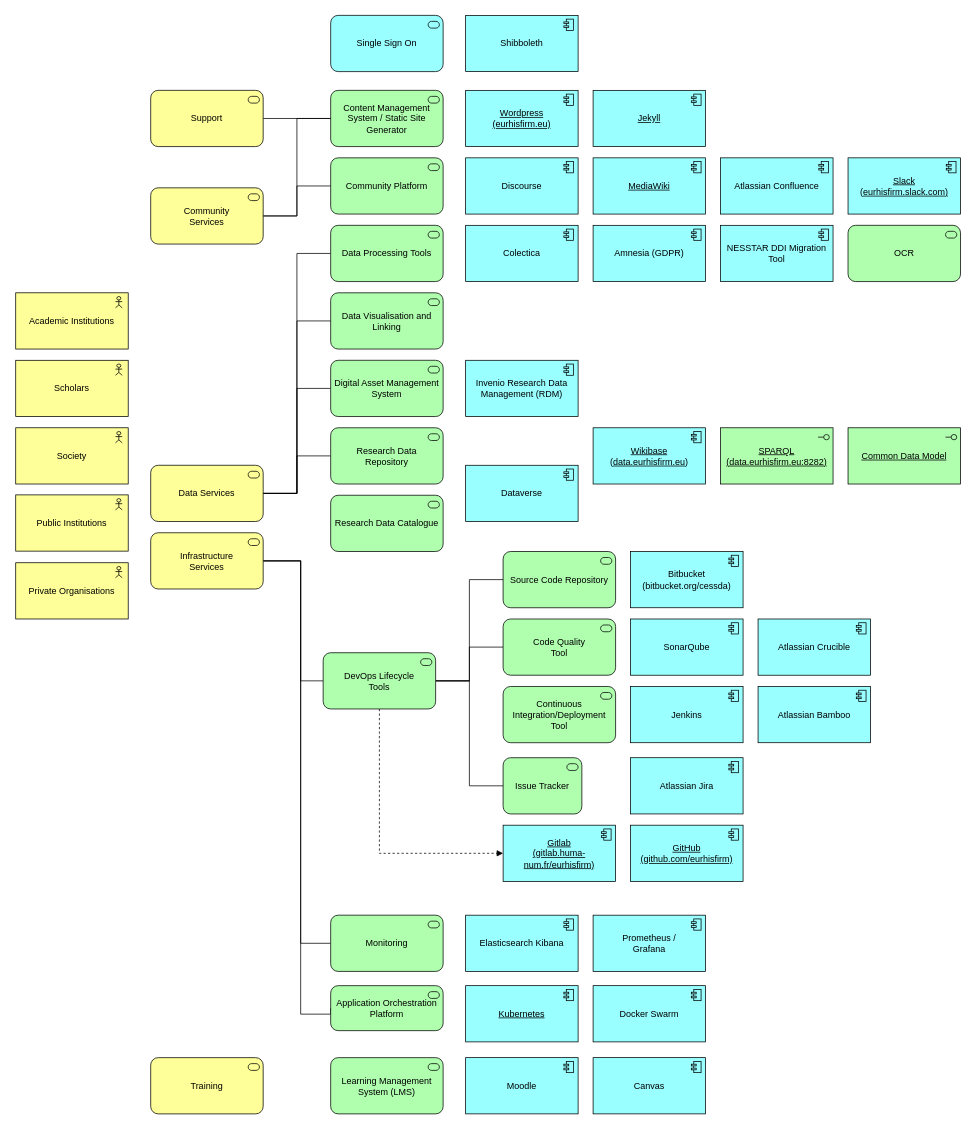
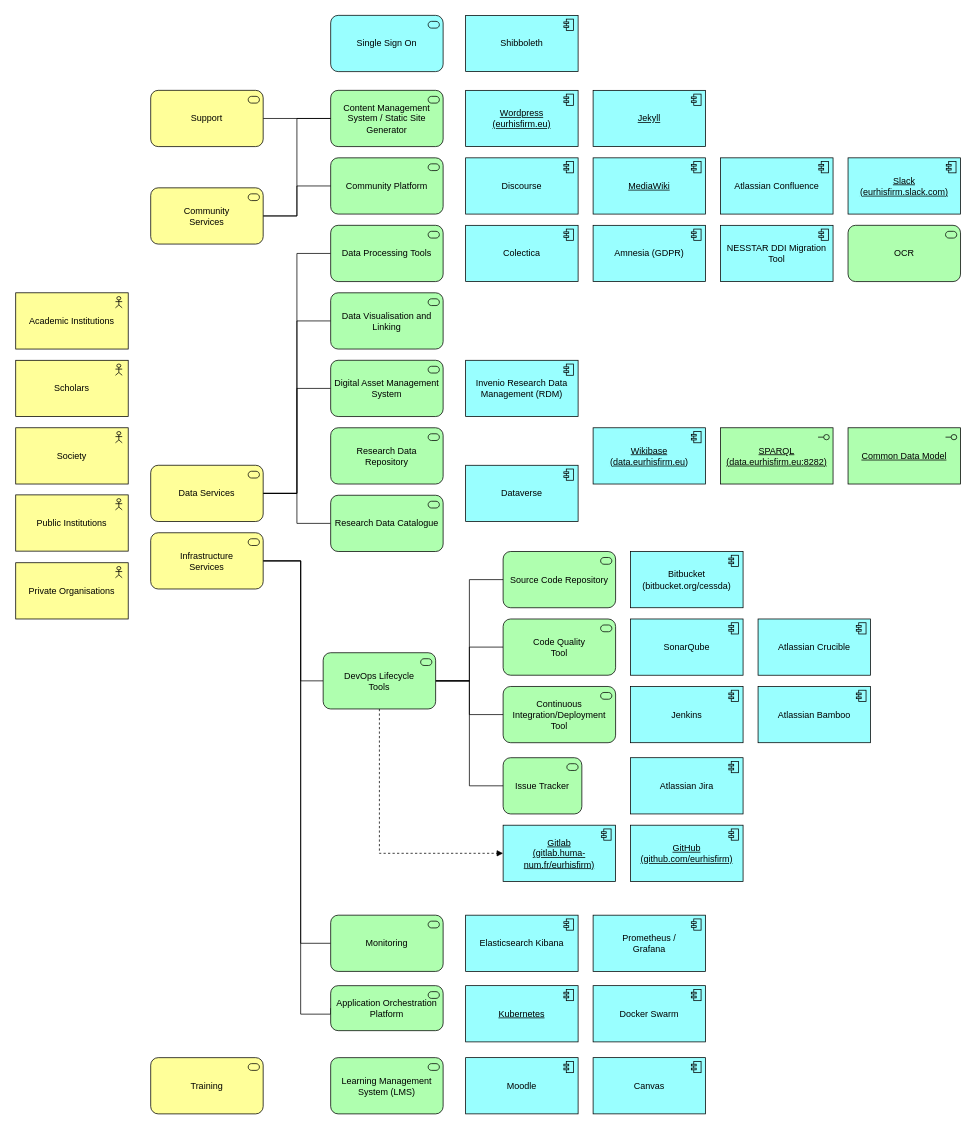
  <mxCell id="0" />
  <mxCell id="1" parent="0" />
  <mxCell id="2" value="Academic Institutions" style="html=1;outlineConnect=0;whiteSpace=wrap;fillColor=#ffff99;shape=mxgraph.archimate3.application;appType=actor;archiType=square;" parent="1" vertex="1"><mxGeometry x="20" y="390" width="150" height="75" as="geometry" /></mxCell>
  <mxCell id="3" value="Scholars" style="html=1;outlineConnect=0;whiteSpace=wrap;fillColor=#ffff99;shape=mxgraph.archimate3.application;appType=actor;archiType=square;" parent="1" vertex="1"><mxGeometry x="20" y="480" width="150" height="75" as="geometry" /></mxCell>
  <mxCell id="4" value="Society" style="html=1;outlineConnect=0;whiteSpace=wrap;fillColor=#ffff99;shape=mxgraph.archimate3.application;appType=actor;archiType=square;" parent="1" vertex="1"><mxGeometry x="20" y="570" width="150" height="75" as="geometry" /></mxCell>
  <mxCell id="5" value="Public Institutions" style="html=1;outlineConnect=0;whiteSpace=wrap;fillColor=#ffff99;shape=mxgraph.archimate3.application;appType=actor;archiType=square;" parent="1" vertex="1"><mxGeometry x="20" y="659.5" width="150" height="75" as="geometry" /></mxCell>
  <mxCell id="6" value="Private Organisations" style="html=1;outlineConnect=0;whiteSpace=wrap;fillColor=#ffff99;shape=mxgraph.archimate3.application;appType=actor;archiType=square;" parent="1" vertex="1"><mxGeometry x="20" y="750" width="150" height="75" as="geometry" /></mxCell>
  <mxCell id="7" value="Training" style="html=1;outlineConnect=0;whiteSpace=wrap;fillColor=#ffff99;shape=mxgraph.archimate3.application;appType=serv;archiType=rounded;" parent="1" vertex="1"><mxGeometry x="200" y="1410" width="150" height="75" as="geometry" /></mxCell>
  <mxCell id="8" style="edgeStyle=orthogonalEdgeStyle;rounded=0;orthogonalLoop=1;jettySize=auto;html=1;exitX=1;exitY=0.5;exitDx=0;exitDy=0;exitPerimeter=0;entryX=0;entryY=0.5;entryDx=0;entryDy=0;entryPerimeter=0;endArrow=none;endFill=0;" parent="1" source="9" target="16" edge="1"><mxGeometry relative="1" as="geometry" /></mxCell>
  <mxCell id="9" value="Support" style="html=1;outlineConnect=0;whiteSpace=wrap;fillColor=#ffff99;shape=mxgraph.archimate3.application;appType=serv;archiType=rounded;" parent="1" vertex="1"><mxGeometry x="200" y="120" width="150" height="75" as="geometry" /></mxCell>
- <mxCell id="10" style="edgeStyle=orthogonalEdgeStyle;rounded=0;orthogonalLoop=1;jettySize=auto;html=1;exitX=1;exitY=0.5;exitDx=0;exitDy=0;exitPerimeter=0;entryX=0;entryY=0.5;entryDx=0;entryDy=0;entryPerimeter=0;endArrow=none;endFill=0;" parent="1" source="15" target="25" edge="1"><mxGeometry relative="1" as="geometry" /></mxCell>
+ <mxCell id="11" style="edgeStyle=orthogonalEdgeStyle;rounded=0;orthogonalLoop=1;jettySize=auto;html=1;exitX=1;exitY=0.5;exitDx=0;exitDy=0;exitPerimeter=0;entryX=0;entryY=0.5;entryDx=0;entryDy=0;entryPerimeter=0;endArrow=none;endFill=0;" parent="1" source="15" target="27" edge="1"><mxGeometry relative="1" as="geometry" /></mxCell>
  <mxCell id="12" style="edgeStyle=orthogonalEdgeStyle;rounded=0;orthogonalLoop=1;jettySize=auto;html=1;exitX=1;exitY=0.5;exitDx=0;exitDy=0;exitPerimeter=0;entryX=0;entryY=0.5;entryDx=0;entryDy=0;entryPerimeter=0;endArrow=none;endFill=0;" parent="1" source="15" target="26" edge="1"><mxGeometry relative="1" as="geometry" /></mxCell>
  <mxCell id="13" style="edgeStyle=orthogonalEdgeStyle;rounded=0;orthogonalLoop=1;jettySize=auto;html=1;exitX=1;exitY=0.5;exitDx=0;exitDy=0;exitPerimeter=0;entryX=0;entryY=0.5;entryDx=0;entryDy=0;entryPerimeter=0;endArrow=none;endFill=0;" parent="1" source="15" target="30" edge="1"><mxGeometry relative="1" as="geometry" /></mxCell>
  <mxCell id="14" style="edgeStyle=orthogonalEdgeStyle;rounded=0;orthogonalLoop=1;jettySize=auto;html=1;exitX=1;exitY=0.5;exitDx=0;exitDy=0;exitPerimeter=0;entryX=0;entryY=0.5;entryDx=0;entryDy=0;entryPerimeter=0;endArrow=none;endFill=0;" parent="1" source="15" target="31" edge="1"><mxGeometry relative="1" as="geometry" /></mxCell>
  <mxCell id="15" value="Data Services" style="html=1;outlineConnect=0;whiteSpace=wrap;fillColor=#ffff99;shape=mxgraph.archimate3.application;appType=serv;archiType=rounded;" parent="1" vertex="1"><mxGeometry x="200" y="620" width="150" height="75" as="geometry" /></mxCell>
  <mxCell id="16" value="Content Management System / Static Site Generator" style="html=1;outlineConnect=0;whiteSpace=wrap;fillColor=#AFFFAF;shape=mxgraph.archimate3.application;appType=serv;archiType=rounded" parent="1" vertex="1"><mxGeometry x="440" y="120" width="150" height="75" as="geometry" /></mxCell>
  <mxCell id="17" value="Continuous Integration/Deployment Tool" style="html=1;outlineConnect=0;whiteSpace=wrap;fillColor=#AFFFAF;shape=mxgraph.archimate3.application;appType=serv;archiType=rounded" parent="1" vertex="1"><mxGeometry x="670" y="915" width="150" height="75" as="geometry" /></mxCell>
  <mxCell id="18" style="edgeStyle=orthogonalEdgeStyle;rounded=0;orthogonalLoop=1;jettySize=auto;html=1;exitX=1;exitY=0.5;exitDx=0;exitDy=0;exitPerimeter=0;entryX=0;entryY=0.5;entryDx=0;entryDy=0;entryPerimeter=0;endArrow=none;endFill=0;" parent="1" source="21" target="33" edge="1"><mxGeometry relative="1" as="geometry"><Array as="points"><mxPoint x="400" y="748" /><mxPoint x="400" y="1258" /></Array></mxGeometry></mxCell>
  <mxCell id="19" style="edgeStyle=orthogonalEdgeStyle;rounded=0;orthogonalLoop=1;jettySize=auto;html=1;exitX=1;exitY=0.5;exitDx=0;exitDy=0;exitPerimeter=0;entryX=0;entryY=0.5;entryDx=0;entryDy=0;entryPerimeter=0;endArrow=none;endFill=0;" parent="1" source="21" target="50" edge="1"><mxGeometry relative="1" as="geometry"><Array as="points"><mxPoint x="400" y="748" /><mxPoint x="400" y="1352" /></Array></mxGeometry></mxCell>
  <mxCell id="20" style="edgeStyle=orthogonalEdgeStyle;rounded=0;orthogonalLoop=1;jettySize=auto;html=1;exitX=1;exitY=0.5;exitDx=0;exitDy=0;exitPerimeter=0;entryX=0;entryY=0.5;entryDx=0;entryDy=0;entryPerimeter=0;endArrow=none;endFill=0;" parent="1" source="21" target="42" edge="1"><mxGeometry relative="1" as="geometry"><Array as="points"><mxPoint x="400" y="748" /><mxPoint x="400" y="908" /></Array></mxGeometry></mxCell>
  <mxCell id="21" value="Infrastructure&lt;br&gt;Services" style="html=1;outlineConnect=0;whiteSpace=wrap;fillColor=#ffff99;shape=mxgraph.archimate3.application;appType=serv;archiType=rounded;" parent="1" vertex="1"><mxGeometry x="200" y="710" width="150" height="75" as="geometry" /></mxCell>
  <mxCell id="22" value="Single Sign On" style="html=1;outlineConnect=0;whiteSpace=wrap;fillColor=#99ffff;shape=mxgraph.archimate3.application;appType=serv;archiType=rounded" parent="1" vertex="1"><mxGeometry x="440" y="20" width="150" height="75" as="geometry" /></mxCell>
  <mxCell id="23" value="Source Code Repository" style="html=1;outlineConnect=0;whiteSpace=wrap;fillColor=#AFFFAF;shape=mxgraph.archimate3.application;appType=serv;archiType=rounded" parent="1" vertex="1"><mxGeometry x="670" y="735" width="150" height="75" as="geometry" /></mxCell>
  <mxCell id="24" value="Issue Tracker" style="html=1;outlineConnect=0;whiteSpace=wrap;fillColor=#AFFFAF;shape=mxgraph.archimate3.application;appType=serv;archiType=rounded" parent="1" vertex="1"><mxGeometry x="670" y="1010" width="105" height="75" as="geometry" /></mxCell>
  <mxCell id="25" value="Research Data&lt;br&gt;Repository" style="html=1;outlineConnect=0;whiteSpace=wrap;fillColor=#AFFFAF;shape=mxgraph.archimate3.application;appType=serv;archiType=rounded" parent="1" vertex="1"><mxGeometry x="440" y="570" width="150" height="75" as="geometry" /></mxCell>
  <mxCell id="26" value="Digital Asset Management System" style="html=1;outlineConnect=0;whiteSpace=wrap;fillColor=#AFFFAF;shape=mxgraph.archimate3.application;appType=serv;archiType=rounded" parent="1" vertex="1"><mxGeometry x="440" y="480" width="150" height="75" as="geometry" /></mxCell>
  <mxCell id="27" value="Research Data Catalogue" style="html=1;outlineConnect=0;whiteSpace=wrap;fillColor=#AFFFAF;shape=mxgraph.archimate3.application;appType=serv;archiType=rounded" parent="1" vertex="1"><mxGeometry x="440" y="660" width="150" height="75" as="geometry" /></mxCell>
  <mxCell id="28" value="Dataverse" style="html=1;outlineConnect=0;whiteSpace=wrap;fillColor=#99ffff;shape=mxgraph.archimate3.application;appType=comp;archiType=square;" parent="1" vertex="1"><mxGeometry x="620" y="620" width="150" height="75" as="geometry" /></mxCell>
  <mxCell id="29" value="Elasticsearch Kibana" style="html=1;outlineConnect=0;whiteSpace=wrap;fillColor=#99ffff;shape=mxgraph.archimate3.application;appType=comp;archiType=square;" parent="1" vertex="1"><mxGeometry x="620" y="1220" width="150" height="75" as="geometry" /></mxCell>
  <mxCell id="30" value="Data Visualisation and Linking" style="html=1;outlineConnect=0;whiteSpace=wrap;fillColor=#AFFFAF;shape=mxgraph.archimate3.application;appType=serv;archiType=rounded" parent="1" vertex="1"><mxGeometry x="440" y="390" width="150" height="75" as="geometry" /></mxCell>
  <mxCell id="31" value="Data Processing Tools" style="html=1;outlineConnect=0;whiteSpace=wrap;fillColor=#AFFFAF;shape=mxgraph.archimate3.application;appType=serv;archiType=rounded" parent="1" vertex="1"><mxGeometry x="440" y="300" width="150" height="75" as="geometry" /></mxCell>
  <mxCell id="32" value="Amnesia (GDPR)" style="html=1;outlineConnect=0;whiteSpace=wrap;fillColor=#99ffff;shape=mxgraph.archimate3.application;appType=comp;archiType=square;" parent="1" vertex="1"><mxGeometry x="790" y="300" width="150" height="75" as="geometry" /></mxCell>
  <mxCell id="33" value="Monitoring" style="html=1;outlineConnect=0;whiteSpace=wrap;fillColor=#AFFFAF;shape=mxgraph.archimate3.application;appType=serv;archiType=rounded" parent="1" vertex="1"><mxGeometry x="440" y="1220" width="150" height="75" as="geometry" /></mxCell>
  <mxCell id="34" value="Atlassian Jira" style="html=1;outlineConnect=0;whiteSpace=wrap;fillColor=#99ffff;shape=mxgraph.archimate3.application;appType=comp;archiType=square;" parent="1" vertex="1"><mxGeometry x="840" y="1010" width="150" height="75" as="geometry" /></mxCell>
  <mxCell id="35" value="Atlassian Bamboo" style="html=1;outlineConnect=0;whiteSpace=wrap;fillColor=#99ffff;shape=mxgraph.archimate3.application;appType=comp;archiType=square;" parent="1" vertex="1"><mxGeometry x="1010" y="915" width="150" height="75" as="geometry" /></mxCell>
  <mxCell id="36" value="Jenkins" style="html=1;outlineConnect=0;whiteSpace=wrap;fillColor=#99ffff;shape=mxgraph.archimate3.application;appType=comp;archiType=square;" parent="1" vertex="1"><mxGeometry x="840" y="915" width="150" height="75" as="geometry" /></mxCell>
  <mxCell id="37" style="edgeStyle=orthogonalEdgeStyle;rounded=0;orthogonalLoop=1;jettySize=auto;html=1;exitX=1;exitY=0.5;exitDx=0;exitDy=0;exitPerimeter=0;entryX=0;entryY=0.5;entryDx=0;entryDy=0;entryPerimeter=0;endArrow=none;endFill=0;" parent="1" source="42" target="23" edge="1"><mxGeometry relative="1" as="geometry" /></mxCell>
+ <mxCell id="38" style="edgeStyle=orthogonalEdgeStyle;rounded=0;orthogonalLoop=1;jettySize=auto;html=1;exitX=1;exitY=0.5;exitDx=0;exitDy=0;exitPerimeter=0;entryX=0;entryY=0.5;entryDx=0;entryDy=0;entryPerimeter=0;endArrow=none;endFill=0;" parent="1" source="42" target="17" edge="1"><mxGeometry relative="1" as="geometry" /></mxCell>
  <mxCell id="39" style="edgeStyle=orthogonalEdgeStyle;rounded=0;orthogonalLoop=1;jettySize=auto;html=1;exitX=1;exitY=0.5;exitDx=0;exitDy=0;exitPerimeter=0;entryX=0;entryY=0.5;entryDx=0;entryDy=0;entryPerimeter=0;endArrow=none;endFill=0;" parent="1" source="42" target="24" edge="1"><mxGeometry relative="1" as="geometry" /></mxCell>
  <mxCell id="40" style="edgeStyle=orthogonalEdgeStyle;rounded=0;orthogonalLoop=1;jettySize=auto;html=1;exitX=1;exitY=0.5;exitDx=0;exitDy=0;exitPerimeter=0;entryX=0;entryY=0.5;entryDx=0;entryDy=0;entryPerimeter=0;endArrow=none;endFill=0;" parent="1" source="42" target="71" edge="1"><mxGeometry relative="1" as="geometry" /></mxCell>
  <mxCell id="41" style="edgeStyle=orthogonalEdgeStyle;rounded=0;orthogonalLoop=1;jettySize=auto;html=1;exitX=0.5;exitY=1;exitDx=0;exitDy=0;exitPerimeter=0;entryX=0;entryY=0.5;entryDx=0;entryDy=0;entryPerimeter=0;dashed=1;endArrow=block;endFill=1;" parent="1" source="42" target="47" edge="1"><mxGeometry relative="1" as="geometry" /></mxCell>
  <mxCell id="42" value="DevOps Lifecycle&lt;br&gt;Tools" style="html=1;outlineConnect=0;whiteSpace=wrap;fillColor=#AFFFAF;shape=mxgraph.archimate3.application;appType=serv;archiType=rounded" parent="1" vertex="1"><mxGeometry x="430" y="870" width="150" height="75" as="geometry" /></mxCell>
  <mxCell id="43" value="Community Platform" style="html=1;outlineConnect=0;whiteSpace=wrap;fillColor=#AFFFAF;shape=mxgraph.archimate3.application;appType=serv;archiType=rounded" parent="1" vertex="1"><mxGeometry x="440" y="210" width="150" height="75" as="geometry" /></mxCell>
  <mxCell id="44" value="Colectica" style="html=1;outlineConnect=0;whiteSpace=wrap;fillColor=#99ffff;shape=mxgraph.archimate3.application;appType=comp;archiType=square;" parent="1" vertex="1"><mxGeometry x="620" y="300" width="150" height="75" as="geometry" /></mxCell>
  <mxCell id="45" value="NESSTAR DDI Migration Tool" style="html=1;outlineConnect=0;whiteSpace=wrap;fillColor=#99ffff;shape=mxgraph.archimate3.application;appType=comp;archiType=square;" parent="1" vertex="1"><mxGeometry x="960" y="300" width="150" height="75" as="geometry" /></mxCell>
  <mxCell id="46" value="OCR" style="html=1;outlineConnect=0;whiteSpace=wrap;fillColor=#AFFFAF;shape=mxgraph.archimate3.application;appType=serv;archiType=rounded" parent="1" vertex="1"><mxGeometry x="1130" y="300" width="150" height="75" as="geometry" /></mxCell>
  <mxCell id="47" value="Gitlab&lt;br&gt;(gitlab.huma-num.fr/eurhisfirm)" style="html=1;outlineConnect=0;whiteSpace=wrap;fillColor=#99ffff;shape=mxgraph.archimate3.application;appType=comp;archiType=square;fontStyle=4" parent="1" vertex="1"><mxGeometry x="670" y="1100" width="150" height="75" as="geometry" /></mxCell>
  <mxCell id="48" value="Shibboleth" style="html=1;outlineConnect=0;whiteSpace=wrap;fillColor=#99ffff;shape=mxgraph.archimate3.application;appType=comp;archiType=square;" parent="1" vertex="1"><mxGeometry x="620" y="20" width="150" height="75" as="geometry" /></mxCell>
  <mxCell id="49" value="Invenio Research Data Management (RDM)" style="html=1;outlineConnect=0;whiteSpace=wrap;fillColor=#99ffff;shape=mxgraph.archimate3.application;appType=comp;archiType=square;" parent="1" vertex="1"><mxGeometry x="620" y="480" width="150" height="75" as="geometry" /></mxCell>
  <mxCell id="50" value="Application Orchestration&lt;br&gt;Platform" style="html=1;outlineConnect=0;whiteSpace=wrap;fillColor=#AFFFAF;shape=mxgraph.archimate3.application;appType=serv;archiType=rounded" parent="1" vertex="1"><mxGeometry x="440" y="1314" width="150" height="60" as="geometry" /></mxCell>
  <mxCell id="51" value="Kubernetes" style="html=1;outlineConnect=0;whiteSpace=wrap;fillColor=#99ffff;shape=mxgraph.archimate3.application;appType=comp;archiType=square;fontStyle=4" parent="1" vertex="1"><mxGeometry x="620" y="1314" width="150" height="75" as="geometry" /></mxCell>
  <mxCell id="52" value="Docker Swarm" style="html=1;outlineConnect=0;whiteSpace=wrap;fillColor=#99ffff;shape=mxgraph.archimate3.application;appType=comp;archiType=square;" parent="1" vertex="1"><mxGeometry x="790" y="1314" width="150" height="75" as="geometry" /></mxCell>
  <mxCell id="53" value="Wikibase&lt;br&gt;(data.eurhisfirm.eu)" style="html=1;outlineConnect=0;whiteSpace=wrap;fillColor=#99ffff;shape=mxgraph.archimate3.application;appType=comp;archiType=square;strokeWidth=1;fontStyle=4" parent="1" vertex="1"><mxGeometry x="790" y="570" width="150" height="75" as="geometry" /></mxCell>
  <mxCell id="54" value="Discourse" style="html=1;outlineConnect=0;whiteSpace=wrap;fillColor=#99ffff;shape=mxgraph.archimate3.application;appType=comp;archiType=square;" parent="1" vertex="1"><mxGeometry x="620" y="210" width="150" height="75" as="geometry" /></mxCell>
  <mxCell id="55" value="MediaWiki" style="html=1;outlineConnect=0;whiteSpace=wrap;fillColor=#99ffff;shape=mxgraph.archimate3.application;appType=comp;archiType=square;fontStyle=4" parent="1" vertex="1"><mxGeometry x="790" y="210" width="150" height="75" as="geometry" /></mxCell>
  <mxCell id="56" value="Atlassian Confluence" style="html=1;outlineConnect=0;whiteSpace=wrap;fillColor=#99ffff;shape=mxgraph.archimate3.application;appType=comp;archiType=square;" parent="1" vertex="1"><mxGeometry x="960" y="210" width="150" height="75" as="geometry" /></mxCell>
  <mxCell id="57" value="Slack&lt;br&gt;(eurhisfirm.slack.com)" style="html=1;outlineConnect=0;whiteSpace=wrap;fillColor=#99ffff;shape=mxgraph.archimate3.application;appType=comp;archiType=square;fontStyle=4" parent="1" vertex="1"><mxGeometry x="1130" y="210" width="150" height="75" as="geometry" /></mxCell>
  <mxCell id="58" style="edgeStyle=orthogonalEdgeStyle;rounded=0;orthogonalLoop=1;jettySize=auto;html=1;exitX=1;exitY=0.5;exitDx=0;exitDy=0;exitPerimeter=0;entryX=0;entryY=0.5;entryDx=0;entryDy=0;entryPerimeter=0;endArrow=none;endFill=0;" parent="1" source="60" target="43" edge="1"><mxGeometry relative="1" as="geometry" /></mxCell>
  <mxCell id="59" style="edgeStyle=orthogonalEdgeStyle;rounded=0;orthogonalLoop=1;jettySize=auto;html=1;exitX=1;exitY=0.5;exitDx=0;exitDy=0;exitPerimeter=0;entryX=0;entryY=0.5;entryDx=0;entryDy=0;entryPerimeter=0;endArrow=none;endFill=0;" parent="1" source="60" target="16" edge="1"><mxGeometry relative="1" as="geometry" /></mxCell>
  <mxCell id="60" value="Community&lt;br&gt;Services" style="html=1;outlineConnect=0;whiteSpace=wrap;fillColor=#ffff99;shape=mxgraph.archimate3.application;appType=serv;archiType=rounded;" parent="1" vertex="1"><mxGeometry x="200" y="250" width="150" height="75" as="geometry" /></mxCell>
  <mxCell id="61" value="Learning Management System (LMS)" style="html=1;outlineConnect=0;whiteSpace=wrap;fillColor=#AFFFAF;shape=mxgraph.archimate3.application;appType=serv;archiType=rounded" parent="1" vertex="1"><mxGeometry x="440" y="1410" width="150" height="75" as="geometry" /></mxCell>
  <mxCell id="62" value="Moodle" style="html=1;outlineConnect=0;whiteSpace=wrap;fillColor=#99ffff;shape=mxgraph.archimate3.application;appType=comp;archiType=square;" parent="1" vertex="1"><mxGeometry x="620" y="1410" width="150" height="75" as="geometry" /></mxCell>
  <mxCell id="63" value="Canvas" style="html=1;outlineConnect=0;whiteSpace=wrap;fillColor=#99ffff;shape=mxgraph.archimate3.application;appType=comp;archiType=square;" parent="1" vertex="1"><mxGeometry x="790" y="1410" width="150" height="75" as="geometry" /></mxCell>
  <mxCell id="64" value="GitHub&lt;br&gt;(github.com/eurhisfirm)" style="html=1;outlineConnect=0;whiteSpace=wrap;fillColor=#99ffff;shape=mxgraph.archimate3.application;appType=comp;archiType=square;fontStyle=4" parent="1" vertex="1"><mxGeometry x="840" y="1100" width="150" height="75" as="geometry" /></mxCell>
  <mxCell id="65" value="Bitbucket&lt;br&gt;(bitbucket.org/cessda)" style="html=1;outlineConnect=0;whiteSpace=wrap;fillColor=#99ffff;shape=mxgraph.archimate3.application;appType=comp;archiType=square;" parent="1" vertex="1"><mxGeometry x="840" y="735" width="150" height="75" as="geometry" /></mxCell>
  <mxCell id="66" value="Prometheus / &lt;br&gt;Grafana" style="html=1;outlineConnect=0;whiteSpace=wrap;fillColor=#99ffff;shape=mxgraph.archimate3.application;appType=comp;archiType=square;" parent="1" vertex="1"><mxGeometry x="790" y="1220" width="150" height="75" as="geometry" /></mxCell>
  <mxCell id="67" value="SPARQL&lt;br&gt;(data.eurhisfirm.eu:8282)" style="html=1;outlineConnect=0;whiteSpace=wrap;fillColor=#AFFFAF;shape=mxgraph.archimate3.application;appType=interface;archiType=square;fontStyle=4" parent="1" vertex="1"><mxGeometry x="960" y="570" width="150" height="75" as="geometry" /></mxCell>
  <mxCell id="68" value="Common Data Model" style="html=1;outlineConnect=0;whiteSpace=wrap;fillColor=#AFFFAF;shape=mxgraph.archimate3.application;appType=interface;archiType=square;fontStyle=4" parent="1" vertex="1"><mxGeometry x="1130" y="570" width="150" height="75" as="geometry" /></mxCell>
  <mxCell id="69" value="Wordpress&lt;br&gt;(eurhisfirm.eu)" style="html=1;outlineConnect=0;whiteSpace=wrap;fillColor=#99ffff;shape=mxgraph.archimate3.application;appType=comp;archiType=square;fontStyle=4" parent="1" vertex="1"><mxGeometry x="620" y="120" width="150" height="75" as="geometry" /></mxCell>
  <mxCell id="70" value="Jekyll" style="html=1;outlineConnect=0;whiteSpace=wrap;fillColor=#99ffff;shape=mxgraph.archimate3.application;appType=comp;archiType=square;fontStyle=4" parent="1" vertex="1"><mxGeometry x="790" y="120" width="150" height="75" as="geometry" /></mxCell>
  <mxCell id="71" value="Code Quality&lt;br&gt;Tool" style="html=1;outlineConnect=0;whiteSpace=wrap;fillColor=#AFFFAF;shape=mxgraph.archimate3.application;appType=serv;archiType=rounded;strokeColor=#000000;strokeWidth=1;" parent="1" vertex="1"><mxGeometry x="670" y="825" width="150" height="75" as="geometry" /></mxCell>
  <mxCell id="72" value="SonarQube" style="html=1;outlineConnect=0;whiteSpace=wrap;fillColor=#99ffff;shape=mxgraph.archimate3.application;appType=comp;archiType=square;" parent="1" vertex="1"><mxGeometry x="840" y="825" width="150" height="75" as="geometry" /></mxCell>
  <mxCell id="73" value="Atlassian Crucible" style="html=1;outlineConnect=0;whiteSpace=wrap;fillColor=#99ffff;shape=mxgraph.archimate3.application;appType=comp;archiType=square;strokeColor=#000000;strokeWidth=1;" parent="1" vertex="1"><mxGeometry x="1010" y="825" width="150" height="75" as="geometry" /></mxCell>
